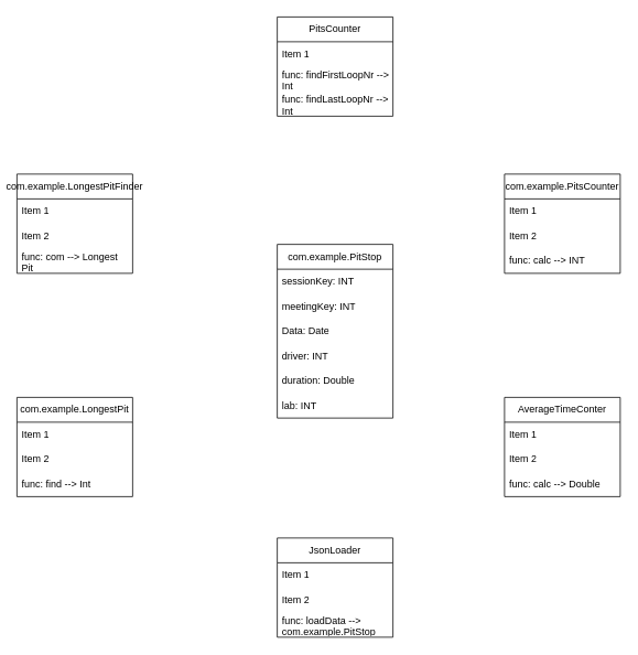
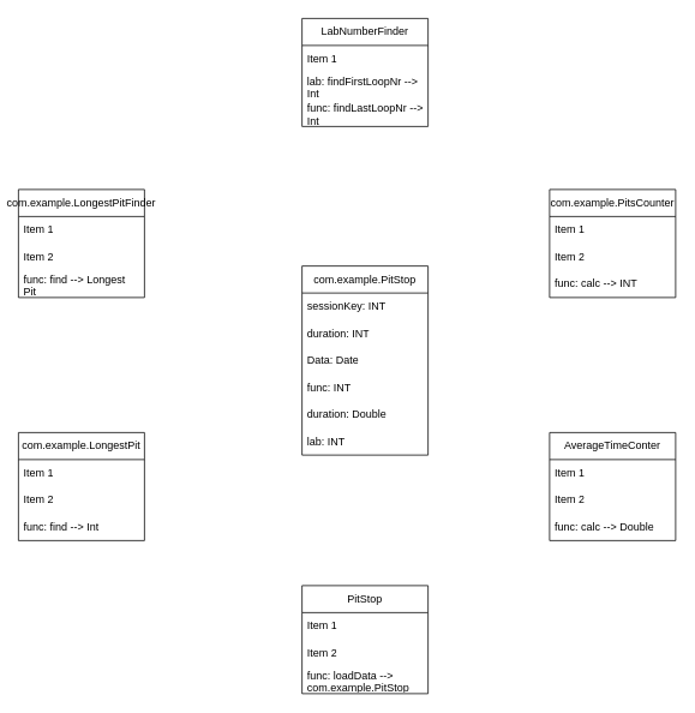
  <mxCell id="0" />
  <mxCell id="1" parent="0" />
  <mxCell id="2" value="com.example.PitStop" style="swimlane;fontStyle=0;childLayout=stackLayout;horizontal=1;startSize=30;horizontalStack=0;resizeParent=1;resizeParentMax=0;resizeLast=0;collapsible=1;marginBottom=0;whiteSpace=wrap;html=1;" vertex="1" parent="1"><mxGeometry x="335" y="295" width="140" height="210" as="geometry" /></mxCell>
  <mxCell id="3" value="sessionKey: INT" style="text;strokeColor=none;fillColor=none;align=left;verticalAlign=middle;spacingLeft=4;spacingRight=4;overflow=hidden;points=[[0,0.5],[1,0.5]];portConstraint=eastwest;rotatable=0;whiteSpace=wrap;html=1;" vertex="1" parent="2"><mxGeometry y="30" width="140" height="30" as="geometry" /></mxCell>
- <mxCell id="4" value="meetingKey: INT" style="text;strokeColor=none;fillColor=none;align=left;verticalAlign=middle;spacingLeft=4;spacingRight=4;overflow=hidden;points=[[0,0.5],[1,0.5]];portConstraint=eastwest;rotatable=0;whiteSpace=wrap;html=1;" vertex="1" parent="2"><mxGeometry y="60" width="140" height="30" as="geometry" /></mxCell>
+ <mxCell id="4" value="duration: INT" style="text;strokeColor=none;fillColor=none;align=left;verticalAlign=middle;spacingLeft=4;spacingRight=4;overflow=hidden;points=[[0,0.5],[1,0.5]];portConstraint=eastwest;rotatable=0;whiteSpace=wrap;html=1;" vertex="1" parent="2"><mxGeometry y="60" width="140" height="30" as="geometry" /></mxCell>
  <mxCell id="5" value="Data: Date" style="text;strokeColor=none;fillColor=none;align=left;verticalAlign=middle;spacingLeft=4;spacingRight=4;overflow=hidden;points=[[0,0.5],[1,0.5]];portConstraint=eastwest;rotatable=0;whiteSpace=wrap;html=1;" vertex="1" parent="2"><mxGeometry y="90" width="140" height="30" as="geometry" /></mxCell>
- <mxCell id="6" value="driver: INT" style="text;strokeColor=none;fillColor=none;align=left;verticalAlign=middle;spacingLeft=4;spacingRight=4;overflow=hidden;points=[[0,0.5],[1,0.5]];portConstraint=eastwest;rotatable=0;whiteSpace=wrap;html=1;" vertex="1" parent="2"><mxGeometry y="120" width="140" height="30" as="geometry" /></mxCell>
+ <mxCell id="6" value="func: INT" style="text;strokeColor=none;fillColor=none;align=left;verticalAlign=middle;spacingLeft=4;spacingRight=4;overflow=hidden;points=[[0,0.5],[1,0.5]];portConstraint=eastwest;rotatable=0;whiteSpace=wrap;html=1;" vertex="1" parent="2"><mxGeometry y="120" width="140" height="30" as="geometry" /></mxCell>
  <mxCell id="7" value="duration: Double" style="text;strokeColor=none;fillColor=none;align=left;verticalAlign=middle;spacingLeft=4;spacingRight=4;overflow=hidden;points=[[0,0.5],[1,0.5]];portConstraint=eastwest;rotatable=0;whiteSpace=wrap;html=1;" vertex="1" parent="2"><mxGeometry y="150" width="140" height="30" as="geometry" /></mxCell>
  <mxCell id="8" value="lab: INT" style="text;strokeColor=none;fillColor=none;align=left;verticalAlign=middle;spacingLeft=4;spacingRight=4;overflow=hidden;points=[[0,0.5],[1,0.5]];portConstraint=eastwest;rotatable=0;whiteSpace=wrap;html=1;" vertex="1" parent="2"><mxGeometry y="180" width="140" height="30" as="geometry" /></mxCell>
- <mxCell id="9" value="JsonLoader" style="swimlane;fontStyle=0;childLayout=stackLayout;horizontal=1;startSize=30;horizontalStack=0;resizeParent=1;resizeParentMax=0;resizeLast=0;collapsible=1;marginBottom=0;whiteSpace=wrap;html=1;" vertex="1" parent="1"><mxGeometry x="335" y="650" width="140" height="120" as="geometry" /></mxCell>
+ <mxCell id="9" value="PitStop" style="swimlane;fontStyle=0;childLayout=stackLayout;horizontal=1;startSize=30;horizontalStack=0;resizeParent=1;resizeParentMax=0;resizeLast=0;collapsible=1;marginBottom=0;whiteSpace=wrap;html=1;" vertex="1" parent="1"><mxGeometry x="335" y="650" width="140" height="120" as="geometry" /></mxCell>
  <mxCell id="10" value="Item 1" style="text;strokeColor=none;fillColor=none;align=left;verticalAlign=middle;spacingLeft=4;spacingRight=4;overflow=hidden;points=[[0,0.5],[1,0.5]];portConstraint=eastwest;rotatable=0;whiteSpace=wrap;html=1;" vertex="1" parent="9"><mxGeometry y="30" width="140" height="30" as="geometry" /></mxCell>
  <mxCell id="11" value="Item 2" style="text;strokeColor=none;fillColor=none;align=left;verticalAlign=middle;spacingLeft=4;spacingRight=4;overflow=hidden;points=[[0,0.5],[1,0.5]];portConstraint=eastwest;rotatable=0;whiteSpace=wrap;html=1;" vertex="1" parent="9"><mxGeometry y="60" width="140" height="30" as="geometry" /></mxCell>
  <mxCell id="12" value="func: loadData --&amp;gt; com.example.PitStop" style="text;strokeColor=none;fillColor=none;align=left;verticalAlign=middle;spacingLeft=4;spacingRight=4;overflow=hidden;points=[[0,0.5],[1,0.5]];portConstraint=eastwest;rotatable=0;whiteSpace=wrap;html=1;" vertex="1" parent="9"><mxGeometry y="90" width="140" height="30" as="geometry" /></mxCell>
  <mxCell id="13" value="com.example.PitsCounter" style="swimlane;fontStyle=0;childLayout=stackLayout;horizontal=1;startSize=30;horizontalStack=0;resizeParent=1;resizeParentMax=0;resizeLast=0;collapsible=1;marginBottom=0;whiteSpace=wrap;html=1;" vertex="1" parent="1"><mxGeometry x="610" y="210" width="140" height="120" as="geometry" /></mxCell>
  <mxCell id="14" value="Item 1" style="text;strokeColor=none;fillColor=none;align=left;verticalAlign=middle;spacingLeft=4;spacingRight=4;overflow=hidden;points=[[0,0.5],[1,0.5]];portConstraint=eastwest;rotatable=0;whiteSpace=wrap;html=1;" vertex="1" parent="13"><mxGeometry y="30" width="140" height="30" as="geometry" /></mxCell>
  <mxCell id="15" value="Item 2" style="text;strokeColor=none;fillColor=none;align=left;verticalAlign=middle;spacingLeft=4;spacingRight=4;overflow=hidden;points=[[0,0.5],[1,0.5]];portConstraint=eastwest;rotatable=0;whiteSpace=wrap;html=1;" vertex="1" parent="13"><mxGeometry y="60" width="140" height="30" as="geometry" /></mxCell>
  <mxCell id="16" value="func: calc --&amp;gt; INT" style="text;strokeColor=none;fillColor=none;align=left;verticalAlign=middle;spacingLeft=4;spacingRight=4;overflow=hidden;points=[[0,0.5],[1,0.5]];portConstraint=eastwest;rotatable=0;whiteSpace=wrap;html=1;" vertex="1" parent="13"><mxGeometry y="90" width="140" height="30" as="geometry" /></mxCell>
  <mxCell id="17" value="com.example.LongestPitFinder" style="swimlane;fontStyle=0;childLayout=stackLayout;horizontal=1;startSize=30;horizontalStack=0;resizeParent=1;resizeParentMax=0;resizeLast=0;collapsible=1;marginBottom=0;whiteSpace=wrap;html=1;" vertex="1" parent="1"><mxGeometry x="20" y="210" width="140" height="120" as="geometry" /></mxCell>
  <mxCell id="18" value="Item 1" style="text;strokeColor=none;fillColor=none;align=left;verticalAlign=middle;spacingLeft=4;spacingRight=4;overflow=hidden;points=[[0,0.5],[1,0.5]];portConstraint=eastwest;rotatable=0;whiteSpace=wrap;html=1;" vertex="1" parent="17"><mxGeometry y="30" width="140" height="30" as="geometry" /></mxCell>
  <mxCell id="19" value="Item 2" style="text;strokeColor=none;fillColor=none;align=left;verticalAlign=middle;spacingLeft=4;spacingRight=4;overflow=hidden;points=[[0,0.5],[1,0.5]];portConstraint=eastwest;rotatable=0;whiteSpace=wrap;html=1;" vertex="1" parent="17"><mxGeometry y="60" width="140" height="30" as="geometry" /></mxCell>
- <mxCell id="20" value="func: com --&amp;gt; Longest Pit" style="text;strokeColor=none;fillColor=none;align=left;verticalAlign=middle;spacingLeft=4;spacingRight=4;overflow=hidden;points=[[0,0.5],[1,0.5]];portConstraint=eastwest;rotatable=0;whiteSpace=wrap;html=1;" vertex="1" parent="17"><mxGeometry y="90" width="140" height="30" as="geometry" /></mxCell>
+ <mxCell id="20" value="func: find --&amp;gt; Longest Pit" style="text;strokeColor=none;fillColor=none;align=left;verticalAlign=middle;spacingLeft=4;spacingRight=4;overflow=hidden;points=[[0,0.5],[1,0.5]];portConstraint=eastwest;rotatable=0;whiteSpace=wrap;html=1;" vertex="1" parent="17"><mxGeometry y="90" width="140" height="30" as="geometry" /></mxCell>
  <mxCell id="21" value="com.example.LongestPit" style="swimlane;fontStyle=0;childLayout=stackLayout;horizontal=1;startSize=30;horizontalStack=0;resizeParent=1;resizeParentMax=0;resizeLast=0;collapsible=1;marginBottom=0;whiteSpace=wrap;html=1;" vertex="1" parent="1"><mxGeometry x="20" y="480" width="140" height="120" as="geometry" /></mxCell>
  <mxCell id="22" value="Item 1" style="text;strokeColor=none;fillColor=none;align=left;verticalAlign=middle;spacingLeft=4;spacingRight=4;overflow=hidden;points=[[0,0.5],[1,0.5]];portConstraint=eastwest;rotatable=0;whiteSpace=wrap;html=1;" vertex="1" parent="21"><mxGeometry y="30" width="140" height="30" as="geometry" /></mxCell>
  <mxCell id="23" value="Item 2" style="text;strokeColor=none;fillColor=none;align=left;verticalAlign=middle;spacingLeft=4;spacingRight=4;overflow=hidden;points=[[0,0.5],[1,0.5]];portConstraint=eastwest;rotatable=0;whiteSpace=wrap;html=1;" vertex="1" parent="21"><mxGeometry y="60" width="140" height="30" as="geometry" /></mxCell>
  <mxCell id="24" value="func: find --&amp;gt; Int" style="text;strokeColor=none;fillColor=none;align=left;verticalAlign=middle;spacingLeft=4;spacingRight=4;overflow=hidden;points=[[0,0.5],[1,0.5]];portConstraint=eastwest;rotatable=0;whiteSpace=wrap;html=1;" vertex="1" parent="21"><mxGeometry y="90" width="140" height="30" as="geometry" /></mxCell>
  <mxCell id="25" value="AverageTimeConter" style="swimlane;fontStyle=0;childLayout=stackLayout;horizontal=1;startSize=30;horizontalStack=0;resizeParent=1;resizeParentMax=0;resizeLast=0;collapsible=1;marginBottom=0;whiteSpace=wrap;html=1;" vertex="1" parent="1"><mxGeometry x="610" y="480" width="140" height="120" as="geometry" /></mxCell>
  <mxCell id="26" value="Item 1" style="text;strokeColor=none;fillColor=none;align=left;verticalAlign=middle;spacingLeft=4;spacingRight=4;overflow=hidden;points=[[0,0.5],[1,0.5]];portConstraint=eastwest;rotatable=0;whiteSpace=wrap;html=1;" vertex="1" parent="25"><mxGeometry y="30" width="140" height="30" as="geometry" /></mxCell>
  <mxCell id="27" value="Item 2" style="text;strokeColor=none;fillColor=none;align=left;verticalAlign=middle;spacingLeft=4;spacingRight=4;overflow=hidden;points=[[0,0.5],[1,0.5]];portConstraint=eastwest;rotatable=0;whiteSpace=wrap;html=1;" vertex="1" parent="25"><mxGeometry y="60" width="140" height="30" as="geometry" /></mxCell>
  <mxCell id="28" value="func: calc --&amp;gt; Double" style="text;strokeColor=none;fillColor=none;align=left;verticalAlign=middle;spacingLeft=4;spacingRight=4;overflow=hidden;points=[[0,0.5],[1,0.5]];portConstraint=eastwest;rotatable=0;whiteSpace=wrap;html=1;" vertex="1" parent="25"><mxGeometry y="90" width="140" height="30" as="geometry" /></mxCell>
- <mxCell id="29" value="PitsCounter" style="swimlane;fontStyle=0;childLayout=stackLayout;horizontal=1;startSize=30;horizontalStack=0;resizeParent=1;resizeParentMax=0;resizeLast=0;collapsible=1;marginBottom=0;whiteSpace=wrap;html=1;" vertex="1" parent="1"><mxGeometry x="335" y="20" width="140" height="120" as="geometry" /></mxCell>
+ <mxCell id="29" value="LabNumberFinder" style="swimlane;fontStyle=0;childLayout=stackLayout;horizontal=1;startSize=30;horizontalStack=0;resizeParent=1;resizeParentMax=0;resizeLast=0;collapsible=1;marginBottom=0;whiteSpace=wrap;html=1;" vertex="1" parent="1"><mxGeometry x="335" y="20" width="140" height="120" as="geometry" /></mxCell>
  <mxCell id="30" value="Item 1" style="text;strokeColor=none;fillColor=none;align=left;verticalAlign=middle;spacingLeft=4;spacingRight=4;overflow=hidden;points=[[0,0.5],[1,0.5]];portConstraint=eastwest;rotatable=0;whiteSpace=wrap;html=1;" vertex="1" parent="29"><mxGeometry y="30" width="140" height="30" as="geometry" /></mxCell>
- <mxCell id="31" value="func: findFirstLoopNr --&amp;gt; Int" style="text;strokeColor=none;fillColor=none;align=left;verticalAlign=middle;spacingLeft=4;spacingRight=4;overflow=hidden;points=[[0,0.5],[1,0.5]];portConstraint=eastwest;rotatable=0;whiteSpace=wrap;html=1;" vertex="1" parent="29"><mxGeometry y="60" width="140" height="30" as="geometry" /></mxCell>
+ <mxCell id="31" value="lab: findFirstLoopNr --&amp;gt; Int" style="text;strokeColor=none;fillColor=none;align=left;verticalAlign=middle;spacingLeft=4;spacingRight=4;overflow=hidden;points=[[0,0.5],[1,0.5]];portConstraint=eastwest;rotatable=0;whiteSpace=wrap;html=1;" vertex="1" parent="29"><mxGeometry y="60" width="140" height="30" as="geometry" /></mxCell>
  <mxCell id="32" value="func: findLastLoopNr --&amp;gt; Int" style="text;strokeColor=none;fillColor=none;align=left;verticalAlign=middle;spacingLeft=4;spacingRight=4;overflow=hidden;points=[[0,0.5],[1,0.5]];portConstraint=eastwest;rotatable=0;whiteSpace=wrap;html=1;" vertex="1" parent="29"><mxGeometry y="90" width="140" height="30" as="geometry" /></mxCell>
